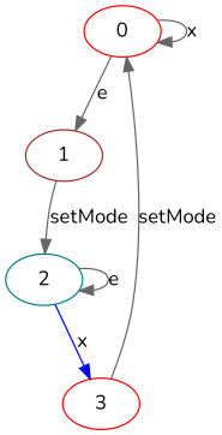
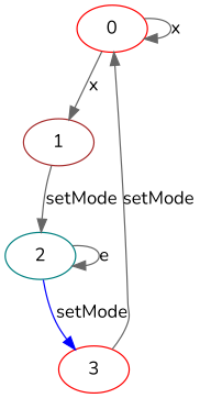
  digraph {
    fontname=Nunito
    node [color=red fontname=Nunito]
    edge [color=gray40 fontname=Nunito]
    0
    1 [color=brown]
    2 [color=teal]
    3
    0 -> 0 [label=x]
-   0 -> 1 [label=e]
+   0 -> 1 [label=x]
    1 -> 2 [label=setMode]
    2 -> 2 [label=e]
-   2 -> 3 [color=blue label=x]
+   2 -> 3 [color=blue label=setMode]
    3 -> 0 [label=setMode]
  }
